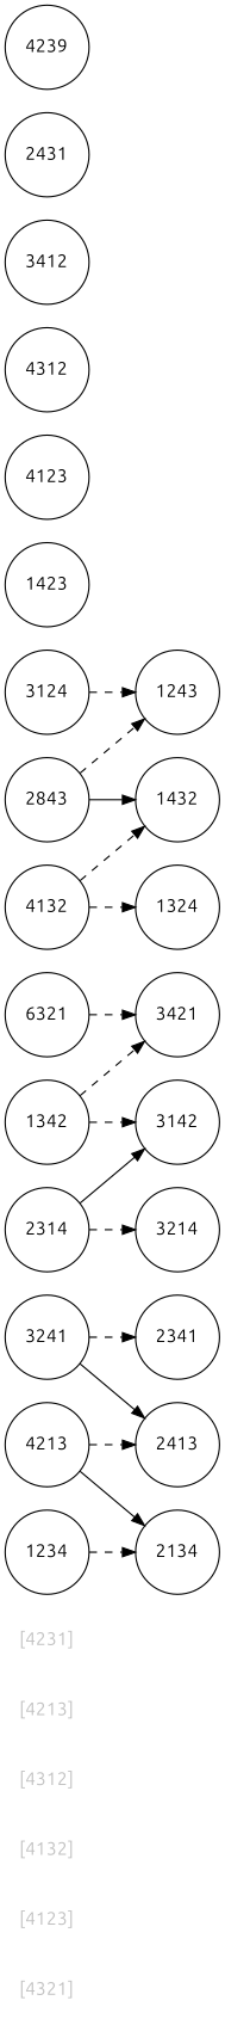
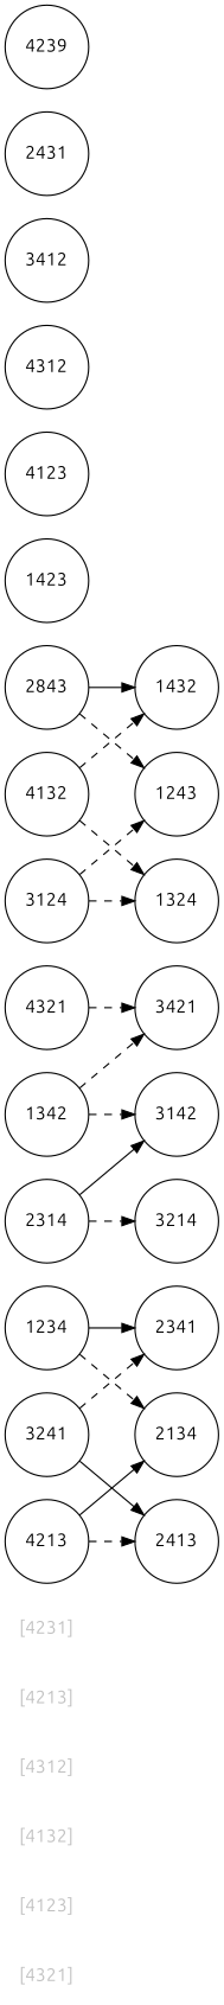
  digraph {
    fontname=Ubuntu
    rankdir=LR
    node [fontname=Ubuntu shape=circle]
    edge [color=black fontname=Ubuntu style=dashed]
    n1 [fontcolor=gray label="[4321]" shape=none]
    n2 [fontcolor=gray label="[4123]" shape=none]
    n3 [fontcolor=gray label="[4132]" shape=none]
    n4 [fontcolor=gray label="[4312]" shape=none]
    n5 [fontcolor=gray label="[4213]" shape=none]
    n6 [fontcolor=gray label="[4231]" shape=none]
    n7 [label=2341]
    n8 [label=2413]
-   n9 [label=6321]
+   n9 [label=4321]
    n10 [label=3421]
    n11 [label=3214]
    n12 [label=1342]
    n13 [label=3142]
    n14 [label=1432]
    n15 [label=1423]
    n16 [label=2843]
    n17 [label=1243]
    n18 [label=4123]
    n19 [label=1324]
    n20 [label=1234]
    n21 [label=2134]
    n22 [label=4132]
    n23 [label=4312]
    n24 [label=3124]
    n25 [label=3412]
    n26 [label=4213]
    n27 [label=2431]
    n28 [label=3241]
    n29 [label=4239]
    n30 [label=2314]
    n9 -> n10
    n12 -> n10
    n12 -> n13
    n16 -> n14 [style=solid]
    n16 -> n17
+   n20 -> n7 [style=solid]
    n20 -> n21
    n22 -> n14
    n22 -> n19
    n24 -> n17
+   n24 -> n19
    n26 -> n8
    n26 -> n21 [style=solid]
    n28 -> n7
    n28 -> n8 [style=solid]
    n30 -> n11
    n30 -> n13 [style=solid]
  }
